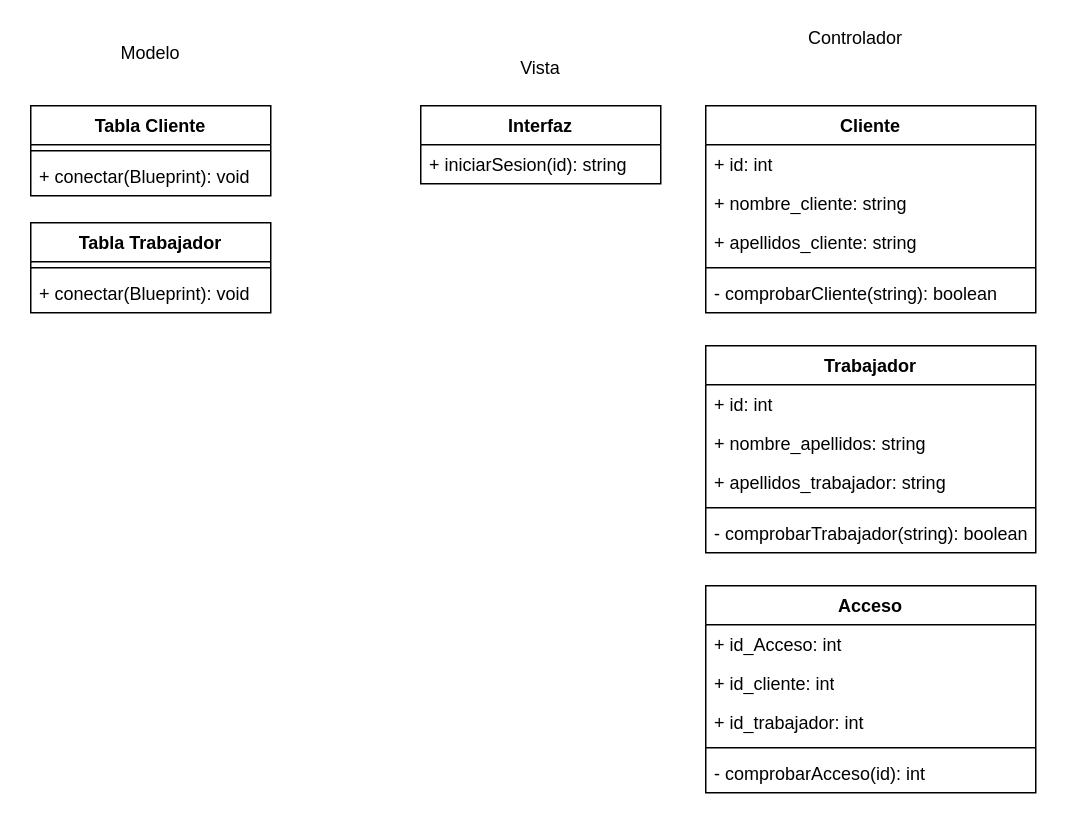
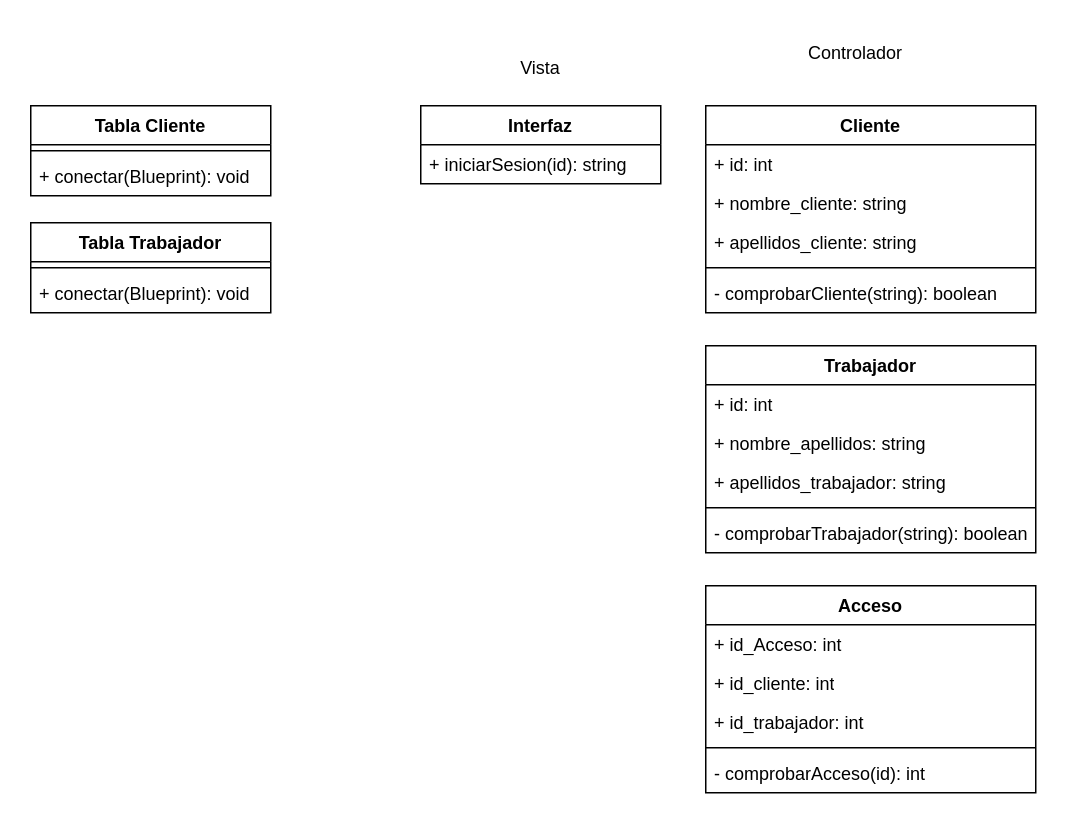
  <mxCell id="0" />
  <mxCell id="1" parent="0" />
- <mxCell id="2" value="Modelo" style="text;html=1;strokeColor=none;fillColor=none;align=center;verticalAlign=middle;whiteSpace=wrap;rounded=0;" vertex="1" parent="1"><mxGeometry x="70" y="20" width="60" height="30" as="geometry" /></mxCell>
  <mxCell id="3" value="Vista" style="text;html=1;strokeColor=none;fillColor=none;align=center;verticalAlign=middle;whiteSpace=wrap;rounded=0;" vertex="1" parent="1"><mxGeometry x="330" y="30" width="60" height="30" as="geometry" /></mxCell>
  <mxCell id="4" value="Interfaz" style="swimlane;fontStyle=1;align=center;verticalAlign=top;childLayout=stackLayout;horizontal=1;startSize=26;horizontalStack=0;resizeParent=1;resizeParentMax=0;resizeLast=0;collapsible=1;marginBottom=0;whiteSpace=wrap;html=1;" vertex="1" parent="1"><mxGeometry x="280" y="70" width="160" height="52" as="geometry" /></mxCell>
  <mxCell id="5" value="+ iniciarSesion(id): string" style="text;strokeColor=none;fillColor=none;align=left;verticalAlign=top;spacingLeft=4;spacingRight=4;overflow=hidden;rotatable=0;points=[[0,0.5],[1,0.5]];portConstraint=eastwest;whiteSpace=wrap;html=1;" vertex="1" parent="4"><mxGeometry y="26" width="160" height="26" as="geometry" /></mxCell>
  <mxCell id="6" value="Tabla Cliente" style="swimlane;fontStyle=1;align=center;verticalAlign=top;childLayout=stackLayout;horizontal=1;startSize=26;horizontalStack=0;resizeParent=1;resizeParentMax=0;resizeLast=0;collapsible=1;marginBottom=0;whiteSpace=wrap;html=1;" vertex="1" parent="1"><mxGeometry x="20" y="70" width="160" height="60" as="geometry" /></mxCell>
  <mxCell id="7" value="" style="line;strokeWidth=1;fillColor=none;align=left;verticalAlign=middle;spacingTop=-1;spacingLeft=3;spacingRight=3;rotatable=0;labelPosition=right;points=[];portConstraint=eastwest;strokeColor=inherit;" vertex="1" parent="6"><mxGeometry y="26" width="160" height="8" as="geometry" /></mxCell>
  <mxCell id="8" value="+ conectar(Blueprint): void" style="text;strokeColor=none;fillColor=none;align=left;verticalAlign=top;spacingLeft=4;spacingRight=4;overflow=hidden;rotatable=0;points=[[0,0.5],[1,0.5]];portConstraint=eastwest;whiteSpace=wrap;html=1;" vertex="1" parent="6"><mxGeometry y="34" width="160" height="26" as="geometry" /></mxCell>
- <mxCell id="9" value="Controlador" style="text;html=1;strokeColor=none;fillColor=none;align=center;verticalAlign=middle;whiteSpace=wrap;rounded=0;" vertex="1" parent="1"><mxGeometry x="540" y="10" width="60" height="30" as="geometry" /></mxCell>
+ <mxCell id="9" value="Controlador" style="text;html=1;strokeColor=none;fillColor=none;align=center;verticalAlign=middle;whiteSpace=wrap;rounded=0;" vertex="1" parent="1"><mxGeometry x="540" y="20" width="60" height="30" as="geometry" /></mxCell>
  <mxCell id="10" value="Cliente" style="swimlane;fontStyle=1;align=center;verticalAlign=top;childLayout=stackLayout;horizontal=1;startSize=26;horizontalStack=0;resizeParent=1;resizeParentMax=0;resizeLast=0;collapsible=1;marginBottom=0;whiteSpace=wrap;html=1;" vertex="1" parent="1"><mxGeometry x="470" y="70" width="220" height="138" as="geometry" /></mxCell>
  <mxCell id="11" value="+ id: int" style="text;strokeColor=none;fillColor=none;align=left;verticalAlign=top;spacingLeft=4;spacingRight=4;overflow=hidden;rotatable=0;points=[[0,0.5],[1,0.5]];portConstraint=eastwest;whiteSpace=wrap;html=1;" vertex="1" parent="10"><mxGeometry y="26" width="220" height="26" as="geometry" /></mxCell>
  <mxCell id="12" value="+ nombre_cliente: string" style="text;strokeColor=none;fillColor=none;align=left;verticalAlign=top;spacingLeft=4;spacingRight=4;overflow=hidden;rotatable=0;points=[[0,0.5],[1,0.5]];portConstraint=eastwest;whiteSpace=wrap;html=1;" vertex="1" parent="10"><mxGeometry y="52" width="220" height="26" as="geometry" /></mxCell>
  <mxCell id="13" value="+ apellidos_cliente: string" style="text;strokeColor=none;fillColor=none;align=left;verticalAlign=top;spacingLeft=4;spacingRight=4;overflow=hidden;rotatable=0;points=[[0,0.5],[1,0.5]];portConstraint=eastwest;whiteSpace=wrap;html=1;" vertex="1" parent="10"><mxGeometry y="78" width="220" height="26" as="geometry" /></mxCell>
  <mxCell id="14" value="" style="line;strokeWidth=1;fillColor=none;align=left;verticalAlign=middle;spacingTop=-1;spacingLeft=3;spacingRight=3;rotatable=0;labelPosition=right;points=[];portConstraint=eastwest;strokeColor=inherit;" vertex="1" parent="10"><mxGeometry y="104" width="220" height="8" as="geometry" /></mxCell>
  <mxCell id="15" value="- comprobarCliente(string): boolean" style="text;strokeColor=none;fillColor=none;align=left;verticalAlign=top;spacingLeft=4;spacingRight=4;overflow=hidden;rotatable=0;points=[[0,0.5],[1,0.5]];portConstraint=eastwest;whiteSpace=wrap;html=1;" vertex="1" parent="10"><mxGeometry y="112" width="220" height="26" as="geometry" /></mxCell>
  <mxCell id="16" value="Trabajador" style="swimlane;fontStyle=1;align=center;verticalAlign=top;childLayout=stackLayout;horizontal=1;startSize=26;horizontalStack=0;resizeParent=1;resizeParentMax=0;resizeLast=0;collapsible=1;marginBottom=0;whiteSpace=wrap;html=1;" vertex="1" parent="1"><mxGeometry x="470" y="230" width="220" height="138" as="geometry" /></mxCell>
  <mxCell id="17" value="+ id: int" style="text;strokeColor=none;fillColor=none;align=left;verticalAlign=top;spacingLeft=4;spacingRight=4;overflow=hidden;rotatable=0;points=[[0,0.5],[1,0.5]];portConstraint=eastwest;whiteSpace=wrap;html=1;" vertex="1" parent="16"><mxGeometry y="26" width="220" height="26" as="geometry" /></mxCell>
  <mxCell id="18" value="+ nombre_apellidos: string" style="text;strokeColor=none;fillColor=none;align=left;verticalAlign=top;spacingLeft=4;spacingRight=4;overflow=hidden;rotatable=0;points=[[0,0.5],[1,0.5]];portConstraint=eastwest;whiteSpace=wrap;html=1;" vertex="1" parent="16"><mxGeometry y="52" width="220" height="26" as="geometry" /></mxCell>
  <mxCell id="19" value="+ apellidos_trabajador: string" style="text;strokeColor=none;fillColor=none;align=left;verticalAlign=top;spacingLeft=4;spacingRight=4;overflow=hidden;rotatable=0;points=[[0,0.5],[1,0.5]];portConstraint=eastwest;whiteSpace=wrap;html=1;" vertex="1" parent="16"><mxGeometry y="78" width="220" height="26" as="geometry" /></mxCell>
  <mxCell id="20" value="" style="line;strokeWidth=1;fillColor=none;align=left;verticalAlign=middle;spacingTop=-1;spacingLeft=3;spacingRight=3;rotatable=0;labelPosition=right;points=[];portConstraint=eastwest;strokeColor=inherit;" vertex="1" parent="16"><mxGeometry y="104" width="220" height="8" as="geometry" /></mxCell>
  <mxCell id="21" value="- comprobarTrabajador(string): boolean" style="text;strokeColor=none;fillColor=none;align=left;verticalAlign=top;spacingLeft=4;spacingRight=4;overflow=hidden;rotatable=0;points=[[0,0.5],[1,0.5]];portConstraint=eastwest;whiteSpace=wrap;html=1;" vertex="1" parent="16"><mxGeometry y="112" width="220" height="26" as="geometry" /></mxCell>
  <mxCell id="22" value="Acceso" style="swimlane;fontStyle=1;align=center;verticalAlign=top;childLayout=stackLayout;horizontal=1;startSize=26;horizontalStack=0;resizeParent=1;resizeParentMax=0;resizeLast=0;collapsible=1;marginBottom=0;whiteSpace=wrap;html=1;" vertex="1" parent="1"><mxGeometry x="470" y="390" width="220" height="138" as="geometry" /></mxCell>
  <mxCell id="23" value="+ id_Acceso: int" style="text;strokeColor=none;fillColor=none;align=left;verticalAlign=top;spacingLeft=4;spacingRight=4;overflow=hidden;rotatable=0;points=[[0,0.5],[1,0.5]];portConstraint=eastwest;whiteSpace=wrap;html=1;" vertex="1" parent="22"><mxGeometry y="26" width="220" height="26" as="geometry" /></mxCell>
  <mxCell id="24" value="+ id_cliente: int" style="text;strokeColor=none;fillColor=none;align=left;verticalAlign=top;spacingLeft=4;spacingRight=4;overflow=hidden;rotatable=0;points=[[0,0.5],[1,0.5]];portConstraint=eastwest;whiteSpace=wrap;html=1;" vertex="1" parent="22"><mxGeometry y="52" width="220" height="26" as="geometry" /></mxCell>
  <mxCell id="25" value="+ id_trabajador: int" style="text;strokeColor=none;fillColor=none;align=left;verticalAlign=top;spacingLeft=4;spacingRight=4;overflow=hidden;rotatable=0;points=[[0,0.5],[1,0.5]];portConstraint=eastwest;whiteSpace=wrap;html=1;" vertex="1" parent="22"><mxGeometry y="78" width="220" height="26" as="geometry" /></mxCell>
  <mxCell id="26" value="" style="line;strokeWidth=1;fillColor=none;align=left;verticalAlign=middle;spacingTop=-1;spacingLeft=3;spacingRight=3;rotatable=0;labelPosition=right;points=[];portConstraint=eastwest;strokeColor=inherit;" vertex="1" parent="22"><mxGeometry y="104" width="220" height="8" as="geometry" /></mxCell>
  <mxCell id="27" value="- comprobarAcceso(id): int" style="text;strokeColor=none;fillColor=none;align=left;verticalAlign=top;spacingLeft=4;spacingRight=4;overflow=hidden;rotatable=0;points=[[0,0.5],[1,0.5]];portConstraint=eastwest;whiteSpace=wrap;html=1;" vertex="1" parent="22"><mxGeometry y="112" width="220" height="26" as="geometry" /></mxCell>
  <mxCell id="28" value="Tabla Trabajador" style="swimlane;fontStyle=1;align=center;verticalAlign=top;childLayout=stackLayout;horizontal=1;startSize=26;horizontalStack=0;resizeParent=1;resizeParentMax=0;resizeLast=0;collapsible=1;marginBottom=0;whiteSpace=wrap;html=1;" vertex="1" parent="1"><mxGeometry x="20" y="148" width="160" height="60" as="geometry" /></mxCell>
  <mxCell id="29" value="" style="line;strokeWidth=1;fillColor=none;align=left;verticalAlign=middle;spacingTop=-1;spacingLeft=3;spacingRight=3;rotatable=0;labelPosition=right;points=[];portConstraint=eastwest;strokeColor=inherit;" vertex="1" parent="28"><mxGeometry y="26" width="160" height="8" as="geometry" /></mxCell>
  <mxCell id="30" value="+ conectar(Blueprint): void" style="text;strokeColor=none;fillColor=none;align=left;verticalAlign=top;spacingLeft=4;spacingRight=4;overflow=hidden;rotatable=0;points=[[0,0.5],[1,0.5]];portConstraint=eastwest;whiteSpace=wrap;html=1;" vertex="1" parent="28"><mxGeometry y="34" width="160" height="26" as="geometry" /></mxCell>
